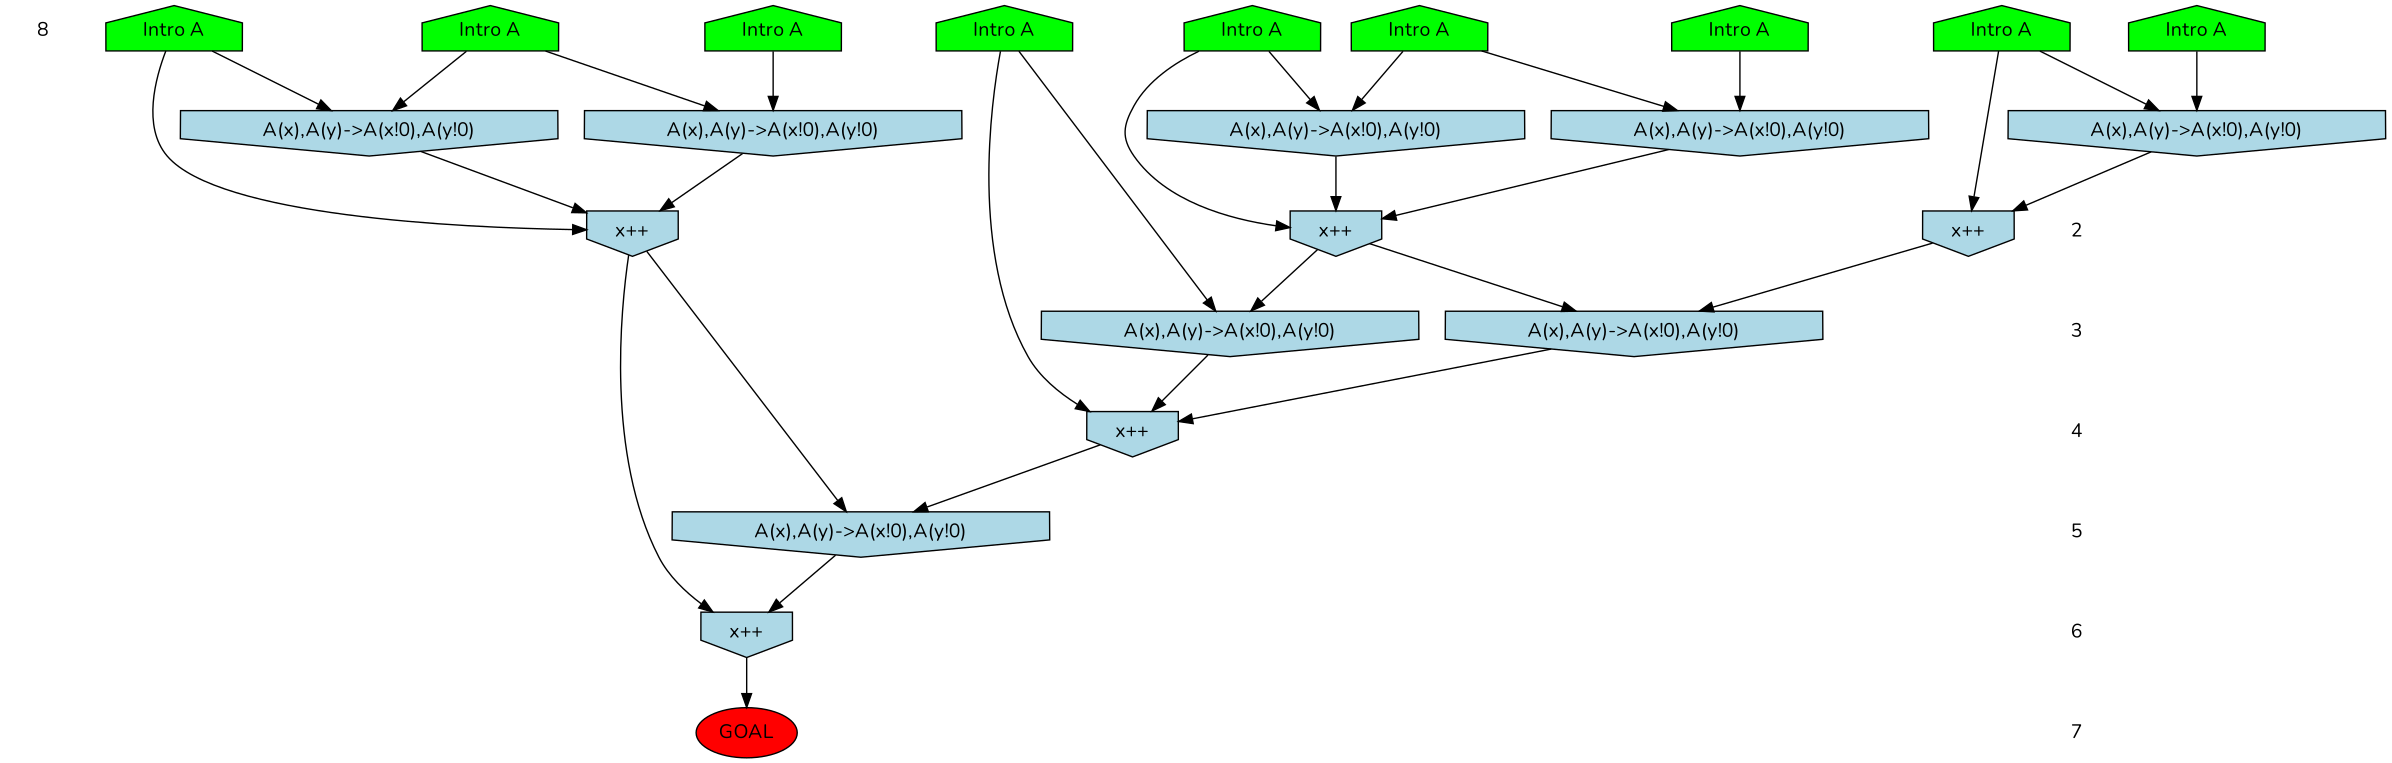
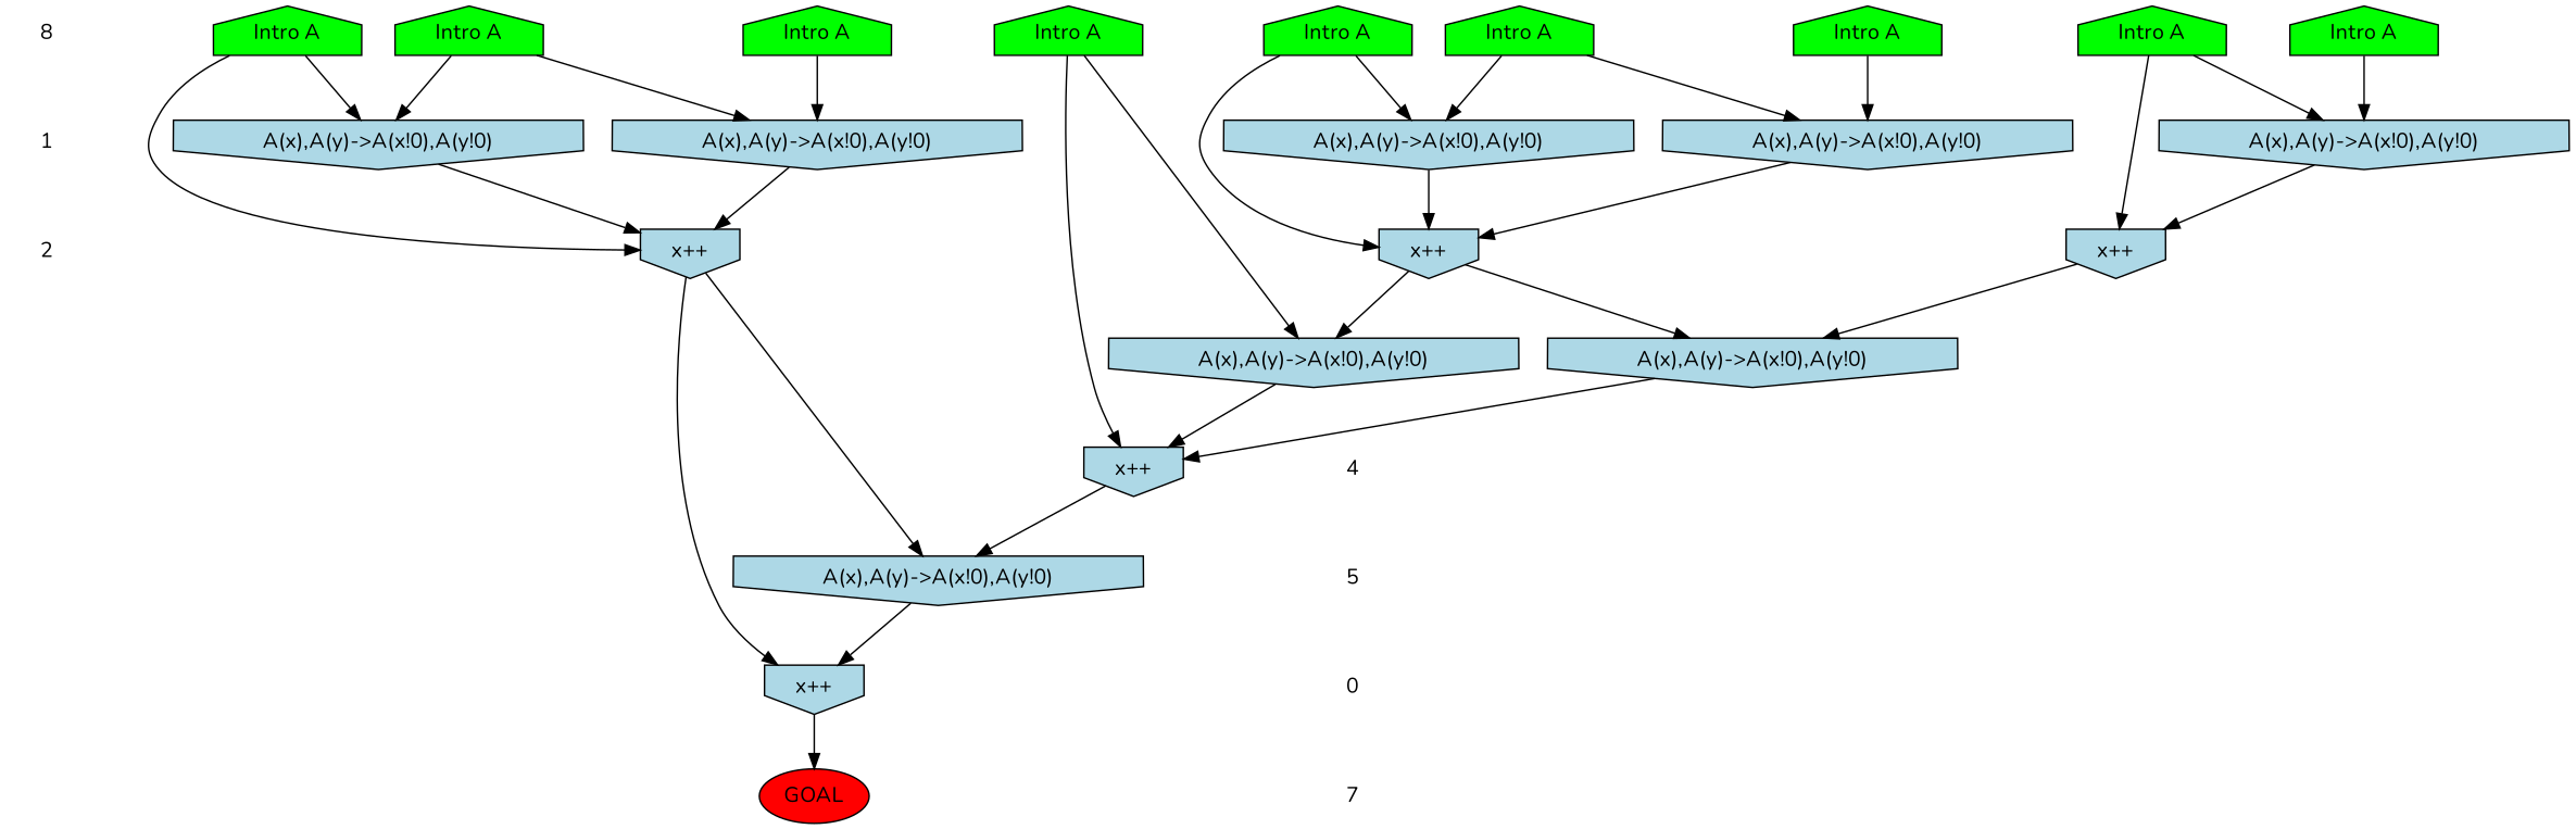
  digraph {
    fontname=Nunito
    ranksep=.5
    node [fontname=Nunito shape=invhouse fillcolor=lightblue style=filled]
    edge [fontname=Nunito]
    n1 [label=8 shape=plaintext fillcolor="" style=""]
    n2 [fillcolor=green label="Intro A" shape=house]
    n3 [fillcolor=green label="Intro A" shape=house]
    n4 [fillcolor=green label="Intro A" shape=house]
    n5 [fillcolor=green label="Intro A" shape=house]
    n6 [fillcolor=green label="Intro A" shape=house]
    n7 [fillcolor=green label="Intro A" shape=house]
    n8 [fillcolor=green label="Intro A" shape=house]
    n9 [fillcolor=green label="Intro A" shape=house]
    n10 [fillcolor=green label="Intro A" shape=house]
+   1 [shape=plaintext fillcolor="" style=""]
    n12 [label="A(x),A(y)->A(x!0),A(y!0)"]
    n13 [label="A(x),A(y)->A(x!0),A(y!0)"]
    n14 [label="A(x),A(y)->A(x!0),A(y!0)"]
    n15 [label="A(x),A(y)->A(x!0),A(y!0)"]
    n16 [label="A(x),A(y)->A(x!0),A(y!0)"]
    2 [shape=plaintext fillcolor="" style=""]
    n18 [label="x++"]
    n19 [label="x++"]
    n20 [label="x++"]
-   3 [shape=plaintext fillcolor="" style=""]
    n22 [label="A(x),A(y)->A(x!0),A(y!0)"]
    n23 [label="A(x),A(y)->A(x!0),A(y!0)"]
    4 [shape=plaintext fillcolor="" style=""]
    n25 [label="x++"]
    5 [shape=plaintext fillcolor="" style=""]
    n27 [label="A(x),A(y)->A(x!0),A(y!0)"]
-   6 [shape=plaintext fillcolor="" style=""]
+   6 [shape=plaintext label=0 fillcolor="" style=""]
    n29 [label="x++"]
    7 [shape=plaintext fillcolor="" style=""]
    n31 [fillcolor=red label=GOAL shape=""]
    subgraph sub_1 {
      rank=same
      n1
      n2
      n3
      n4
      n5
      n6
      n7
      n8
      n9
      n10
    }
    subgraph sub_2 {
      rank=same
+     1
      n12
      n13
      n14
      n15
      n16
    }
    subgraph sub_3 {
      rank=same
      2
      n18
      n19
      n20
    }
    subgraph sub_4 {
      rank=same
-     3
      n22
      n23
    }
    subgraph sub_5 {
      rank=same
      4
      n25
    }
    subgraph sub_6 {
      rank=same
      5
      n27
    }
    subgraph sub_7 {
      rank=same
      6
      n29
    }
    subgraph sub_8 {
      rank=same
      7
      n31
    }
+   n1 -> 1 [style=invis]
    n2 -> n22
    n2 -> n25
    n3 -> n15
    n4 -> n13
    n5 -> n12
    n6 -> n14
    n6 -> n19
    n7 -> n16
    n7 -> n20
    n8 -> n15
    n8 -> n16
    n9 -> n13
    n9 -> n18
    n10 -> n12
    n10 -> n14
+   1 -> 2 [style=invis]
    n12 -> n19
    n13 -> n18
    n14 -> n19
    n15 -> n20
    n16 -> n20
-   2 -> 3 [style=invis]
    n18 -> n23
    n19 -> n22
    n19 -> n23
    n20 -> n27
    n20 -> n29
-   3 -> 4 [style=invis]
    n22 -> n25
    n23 -> n25
    4 -> 5 [style=invis]
    n25 -> n27
    5 -> 6 [style=invis]
    n27 -> n29
    6 -> 7 [style=invis]
    n29 -> n31
  }
